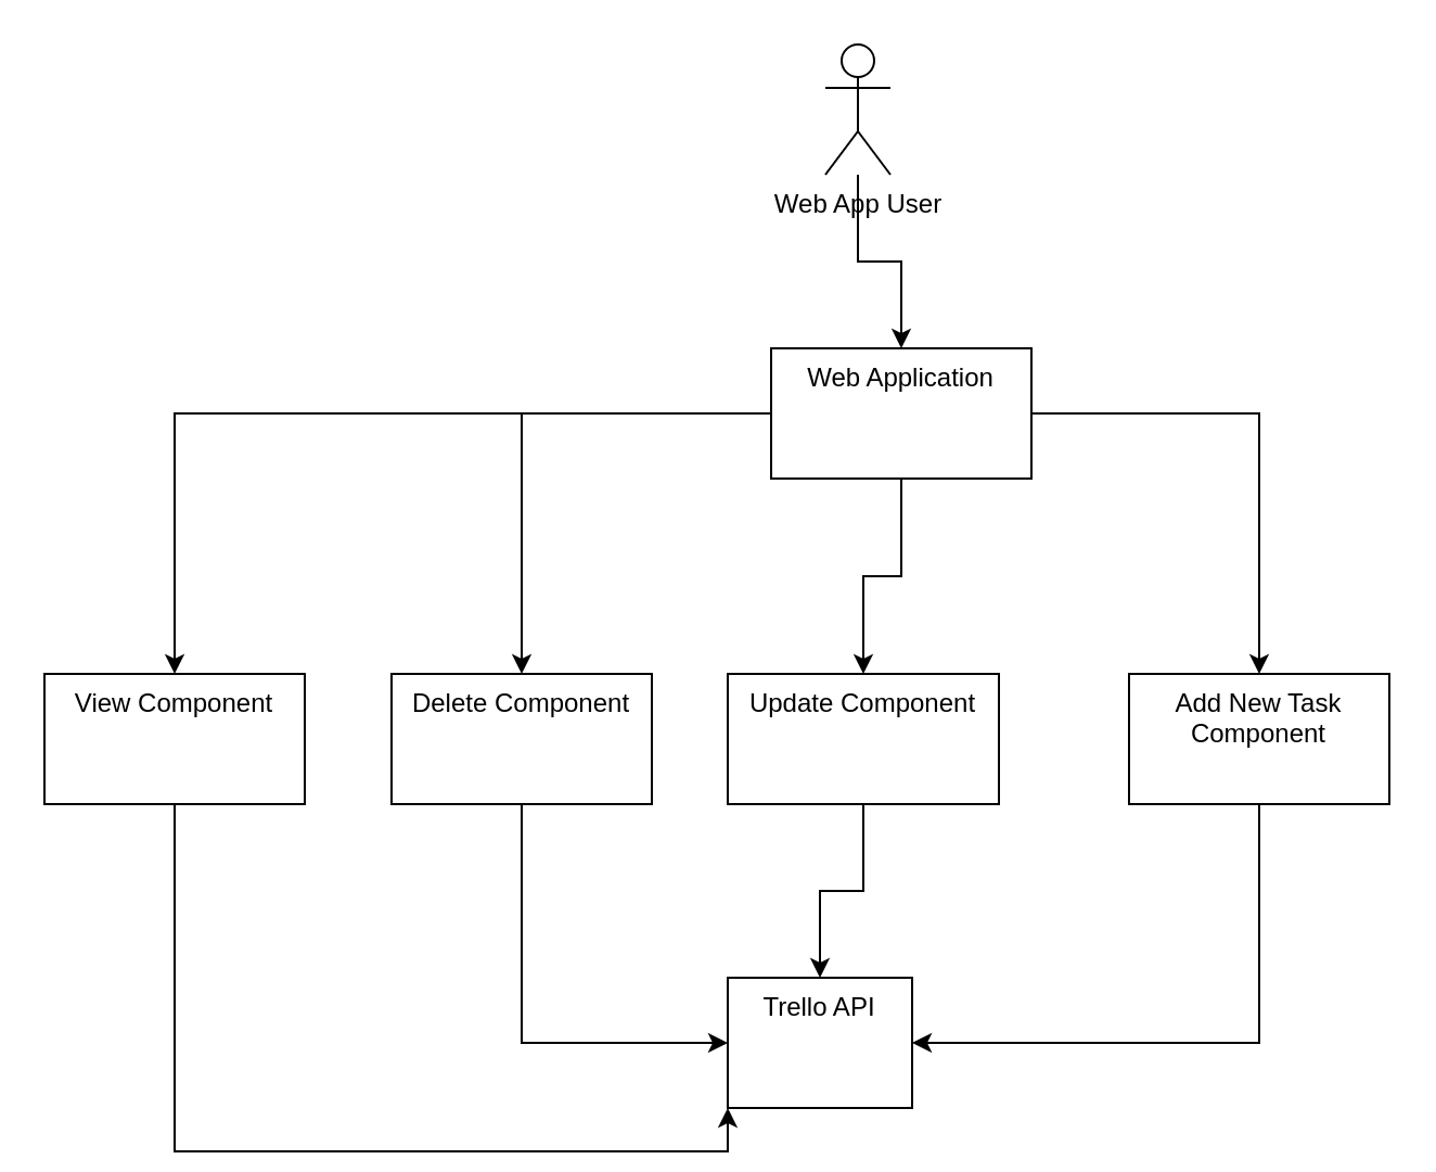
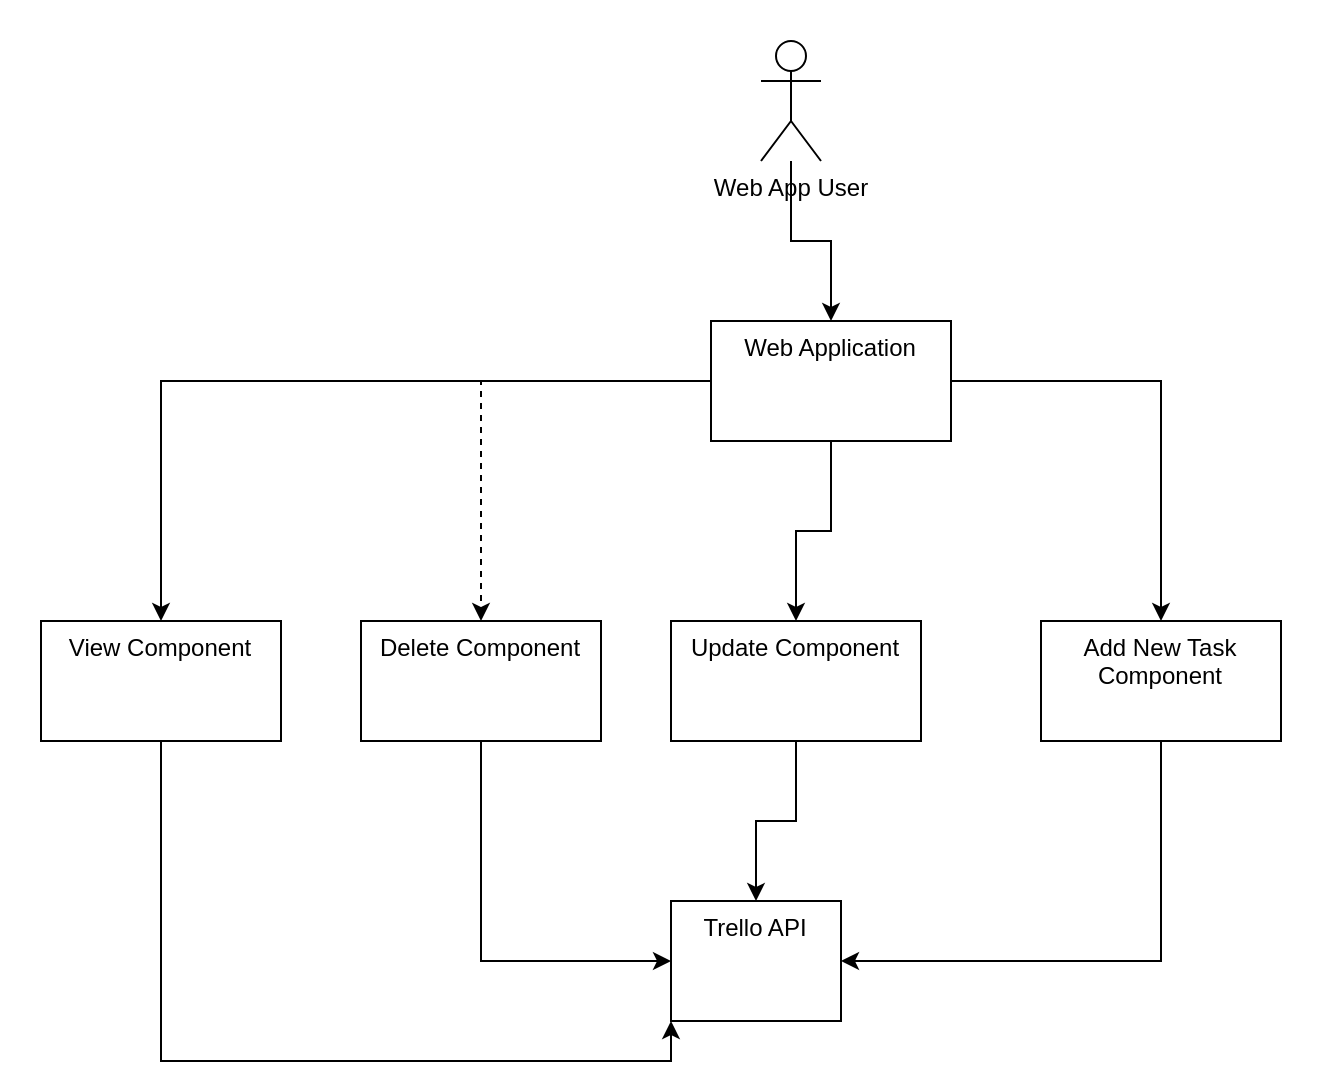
  <mxCell id="0" />
  <mxCell id="1" parent="0" />
  <mxCell id="2" value="" style="edgeStyle=orthogonalEdgeStyle;rounded=0;orthogonalLoop=1;jettySize=auto;html=1;" edge="1" parent="1" source="3" target="8"><mxGeometry relative="1" as="geometry" /></mxCell>
  <mxCell id="3" value="Web App User" style="shape=umlActor;verticalLabelPosition=bottom;verticalAlign=top;html=1;outlineConnect=0;" vertex="1" parent="1"><mxGeometry x="380" y="20" width="30" height="60" as="geometry" /></mxCell>
  <mxCell id="4" value="" style="edgeStyle=orthogonalEdgeStyle;rounded=0;orthogonalLoop=1;jettySize=auto;html=1;" edge="1" parent="1" source="8" target="10"><mxGeometry relative="1" as="geometry" /></mxCell>
  <mxCell id="5" value="" style="edgeStyle=orthogonalEdgeStyle;rounded=0;orthogonalLoop=1;jettySize=auto;html=1;" edge="1" parent="1" source="8" target="12"><mxGeometry relative="1" as="geometry" /></mxCell>
  <mxCell id="6" value="" style="edgeStyle=orthogonalEdgeStyle;rounded=0;orthogonalLoop=1;jettySize=auto;html=1;" edge="1" parent="1" source="8" target="14"><mxGeometry relative="1" as="geometry" /></mxCell>
- <mxCell id="7" value="" style="edgeStyle=orthogonalEdgeStyle;rounded=0;orthogonalLoop=1;jettySize=auto;html=1;" edge="1" parent="1" source="8" target="16"><mxGeometry relative="1" as="geometry" /></mxCell>
+ <mxCell id="7" value="" style="edgeStyle=orthogonalEdgeStyle;rounded=0;orthogonalLoop=1;jettySize=auto;html=1;dashed=1;" edge="1" parent="1" source="8" target="16"><mxGeometry relative="1" as="geometry" /></mxCell>
  <mxCell id="8" value="&lt;div&gt;Web Application&lt;/div&gt;" style="whiteSpace=wrap;html=1;verticalAlign=top;" vertex="1" parent="1"><mxGeometry x="355" y="160" width="120" height="60" as="geometry" /></mxCell>
  <mxCell id="9" style="edgeStyle=orthogonalEdgeStyle;rounded=0;orthogonalLoop=1;jettySize=auto;html=1;exitX=0.5;exitY=1;exitDx=0;exitDy=0;entryX=0;entryY=1;entryDx=0;entryDy=0;" edge="1" parent="1" source="10" target="17"><mxGeometry relative="1" as="geometry" /></mxCell>
  <mxCell id="10" value="View Component" style="whiteSpace=wrap;html=1;verticalAlign=top;" vertex="1" parent="1"><mxGeometry x="20" y="310" width="120" height="60" as="geometry" /></mxCell>
  <mxCell id="11" value="" style="edgeStyle=orthogonalEdgeStyle;rounded=0;orthogonalLoop=1;jettySize=auto;html=1;" edge="1" parent="1" source="12" target="17"><mxGeometry relative="1" as="geometry" /></mxCell>
  <mxCell id="12" value="Update Component" style="whiteSpace=wrap;html=1;verticalAlign=top;" vertex="1" parent="1"><mxGeometry x="335" y="310" width="125" height="60" as="geometry" /></mxCell>
  <mxCell id="13" style="edgeStyle=orthogonalEdgeStyle;rounded=0;orthogonalLoop=1;jettySize=auto;html=1;exitX=0.5;exitY=1;exitDx=0;exitDy=0;entryX=1;entryY=0.5;entryDx=0;entryDy=0;" edge="1" parent="1" source="14" target="17"><mxGeometry relative="1" as="geometry" /></mxCell>
  <mxCell id="14" value="Add New Task Component" style="whiteSpace=wrap;html=1;verticalAlign=top;" vertex="1" parent="1"><mxGeometry x="520" y="310" width="120" height="60" as="geometry" /></mxCell>
  <mxCell id="15" style="edgeStyle=orthogonalEdgeStyle;rounded=0;orthogonalLoop=1;jettySize=auto;html=1;exitX=0.5;exitY=1;exitDx=0;exitDy=0;entryX=0;entryY=0.5;entryDx=0;entryDy=0;" edge="1" parent="1" source="16" target="17"><mxGeometry relative="1" as="geometry" /></mxCell>
  <mxCell id="16" value="&lt;div&gt;Delete Component&lt;br&gt;&lt;/div&gt;" style="whiteSpace=wrap;html=1;verticalAlign=top;" vertex="1" parent="1"><mxGeometry x="180" y="310" width="120" height="60" as="geometry" /></mxCell>
  <mxCell id="17" value="Trello API" style="whiteSpace=wrap;html=1;verticalAlign=top;" vertex="1" parent="1"><mxGeometry x="335" y="450" width="85" height="60" as="geometry" /></mxCell>
